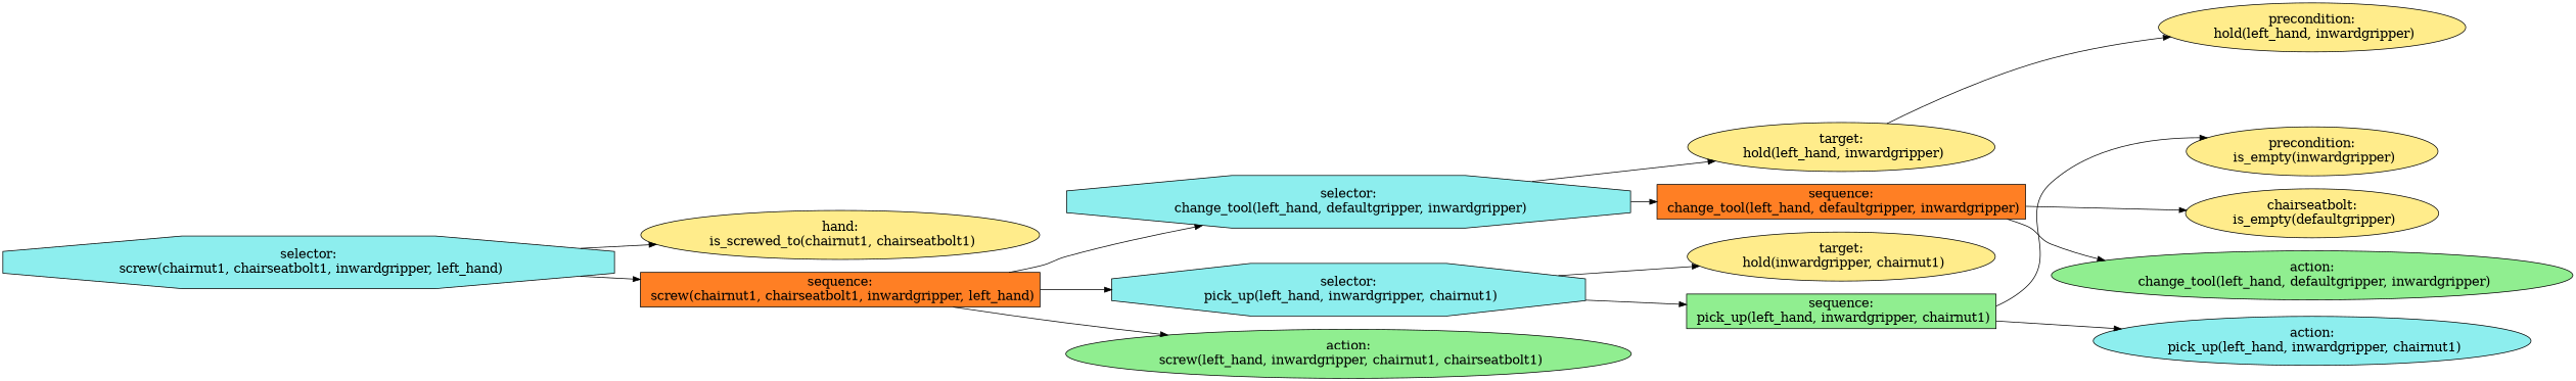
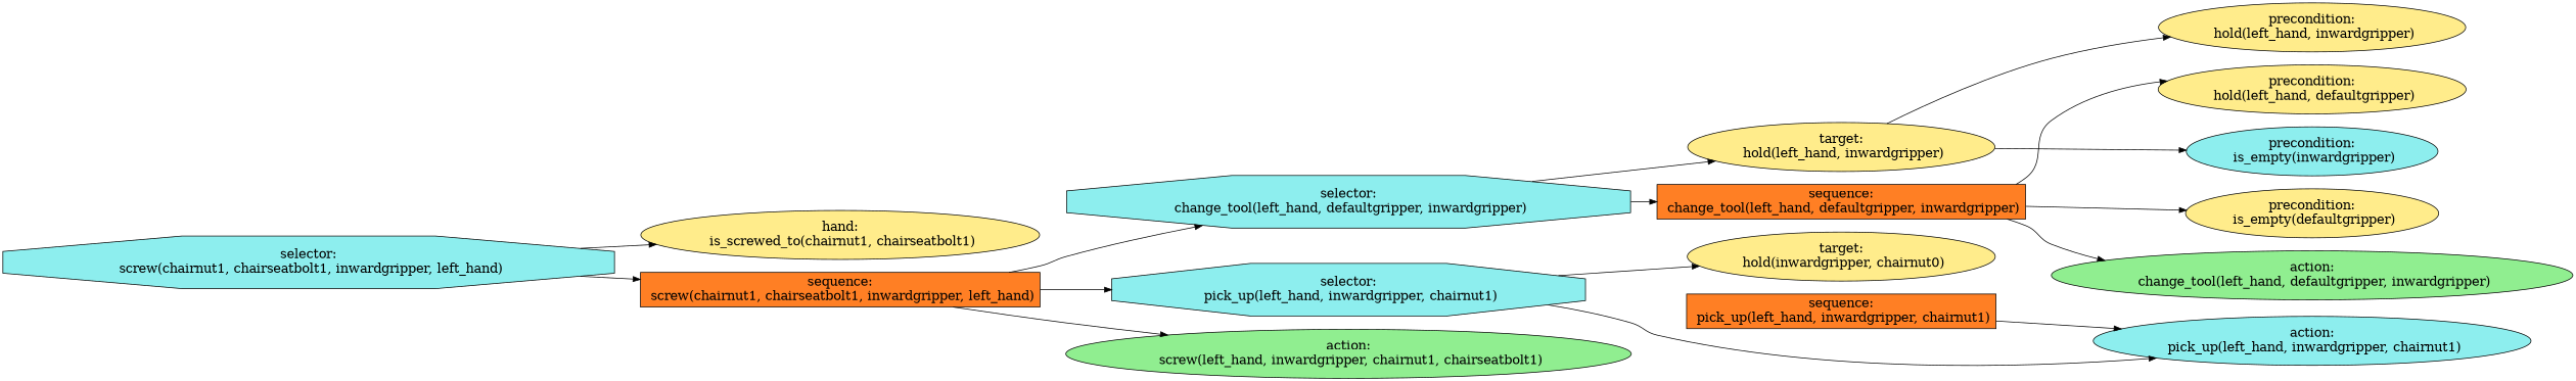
  digraph {
    fontname="times-roman"
    ordering=out
    rankdir=LR
    node [fillcolor=lightgoldenrod1 fontcolor=black fontname="times-roman" fontsize=18 shape=ellipse style=filled]
    edge [fontname="times-roman"]
    n1 [fillcolor=darkslategray2 label="selector:\n screw(chairnut1, chairseatbolt1, inwardgripper, left_hand)" shape=octagon]
    n2 [label="hand:\n is_screwed_to(chairnut1, chairseatbolt1)"]
    n3 [fillcolor=chocolate1 label="sequence:\n screw(chairnut1, chairseatbolt1, inwardgripper, left_hand)" shape=box]
    n4 [fillcolor=darkslategray2 label="selector:\n change_tool(left_hand, defaultgripper, inwardgripper)" shape=octagon]
    n5 [fillcolor=darkslategray2 label="selector:\n pick_up(left_hand, inwardgripper, chairnut1)" shape=octagon]
    n6 [fillcolor=lightgreen label="action:\n screw(left_hand, inwardgripper, chairnut1, chairseatbolt1)"]
    n7 [label="target:\n hold(left_hand, inwardgripper)"]
    n8 [fillcolor=chocolate1 label="sequence:\n change_tool(left_hand, defaultgripper, inwardgripper)" shape=box]
-   n9 [label="target:\n hold(inwardgripper, chairnut1)"]
-   n10 [fillcolor=lightgreen label="sequence:\n pick_up(left_hand, inwardgripper, chairnut1)" shape=box]
+   n9 [label="target:\n hold(inwardgripper, chairnut0)"]
+   n10 [fillcolor=chocolate1 label="sequence:\n pick_up(left_hand, inwardgripper, chairnut1)" shape=box]
    n11 [label="precondition:\n hold(left_hand, inwardgripper)"]
-   n13 [label="chairseatbolt:\n is_empty(defaultgripper)"]
+   n12 [label="precondition:\n hold(left_hand, defaultgripper)"]
+   n13 [label="precondition:\n is_empty(defaultgripper)"]
    n14 [fillcolor=lightgreen label="action:\n change_tool(left_hand, defaultgripper, inwardgripper)"]
-   n15 [label="precondition:\n is_empty(inwardgripper)"]
+   n15 [fillcolor=darkslategray2 label="precondition:\n is_empty(inwardgripper)"]
    n16 [fillcolor=darkslategray2 label="action:\n pick_up(left_hand, inwardgripper, chairnut1)"]
    n1 -> n2
    n1 -> n3
    n3 -> n4
    n3 -> n5
    n3 -> n6
    n4 -> n7
    n4 -> n8
    n5 -> n9
-   n5 -> n10
+   n5 -> n16
    n7 -> n11
+   n8 -> n12
    n8 -> n13
    n8 -> n14
-   n10 -> n15
+   n7 -> n15
    n10 -> n16
  }
